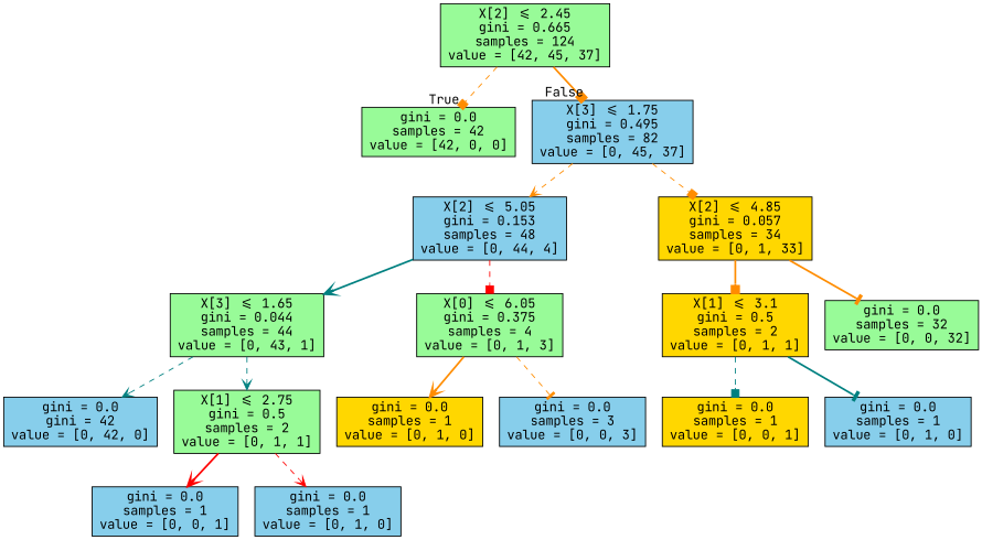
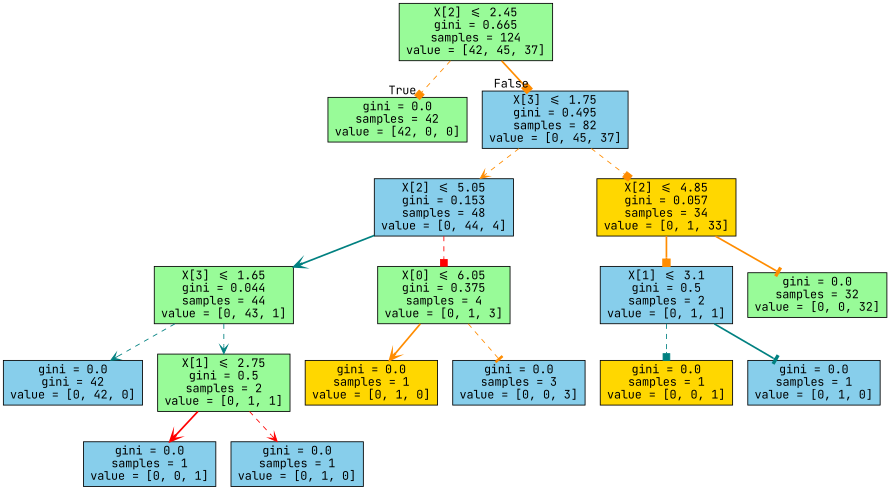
  digraph {
    fontname="JetBrains Mono"
    node [fillcolor=skyblue fontname="JetBrains Mono" shape=box style=filled]
    edge [arrowhead=vee color=darkorange fontname="JetBrains Mono" style=dashed]
    n1 [fillcolor=palegreen label="X[2] <= 2.45\ngini = 0.665\nsamples = 124\nvalue = [42, 45, 37]"]
    n2 [fillcolor=palegreen label="gini = 0.0\nsamples = 42\nvalue = [42, 0, 0]"]
    n3 [label="X[3] <= 1.75\ngini = 0.495\nsamples = 82\nvalue = [0, 45, 37]"]
    n4 [label="X[2] <= 5.05\ngini = 0.153\nsamples = 48\nvalue = [0, 44, 4]"]
    n5 [fillcolor=gold label="X[2] <= 4.85\ngini = 0.057\nsamples = 34\nvalue = [0, 1, 33]"]
    n6 [fillcolor=palegreen label="X[3] <= 1.65\ngini = 0.044\nsamples = 44\nvalue = [0, 43, 1]"]
    n7 [fillcolor=palegreen label="X[0] <= 6.05\ngini = 0.375\nsamples = 4\nvalue = [0, 1, 3]"]
-   n8 [fillcolor=gold label="X[1] <= 3.1\ngini = 0.5\nsamples = 2\nvalue = [0, 1, 1]"]
+   n8 [label="X[1] <= 3.1\ngini = 0.5\nsamples = 2\nvalue = [0, 1, 1]"]
    n9 [fillcolor=palegreen label="gini = 0.0\nsamples = 32\nvalue = [0, 0, 32]"]
    n10 [label="gini = 0.0\ngini = 42\nvalue = [0, 42, 0]"]
    n11 [fillcolor=palegreen label="X[1] <= 2.75\ngini = 0.5\nsamples = 2\nvalue = [0, 1, 1]"]
    n12 [fillcolor=gold label="gini = 0.0\nsamples = 1\nvalue = [0, 1, 0]"]
    n13 [label="gini = 0.0\nsamples = 3\nvalue = [0, 0, 3]"]
    n14 [label="gini = 0.0\nsamples = 1\nvalue = [0, 0, 1]"]
    n15 [label="gini = 0.0\nsamples = 1\nvalue = [0, 1, 0]"]
    n16 [fillcolor=gold label="gini = 0.0\nsamples = 1\nvalue = [0, 0, 1]"]
    n17 [label="gini = 0.0\nsamples = 1\nvalue = [0, 1, 0]"]
    n1 -> n2 [arrowhead=box headlabel=True labelangle=45 labeldistance=2.5]
    n1 -> n3 [arrowhead=box headlabel=False labelangle=-45 labeldistance=2.5 style=bold]
    n3 -> n4
    n3 -> n5 [arrowhead=box]
    n4 -> n6 [color=teal style=bold]
    n4 -> n7 [arrowhead=box color=red]
    n5 -> n8 [arrowhead=box style=bold]
    n5 -> n9 [arrowhead=tee style=bold]
    n6 -> n10 [color=teal]
    n6 -> n11 [color=teal]
    n7 -> n12 [style=bold]
    n7 -> n13 [arrowhead=tee]
    n8 -> n16 [arrowhead=box color=teal]
    n8 -> n17 [arrowhead=tee color=teal style=bold]
    n11 -> n14 [color=red style=bold]
    n11 -> n15 [color=red]
  }
